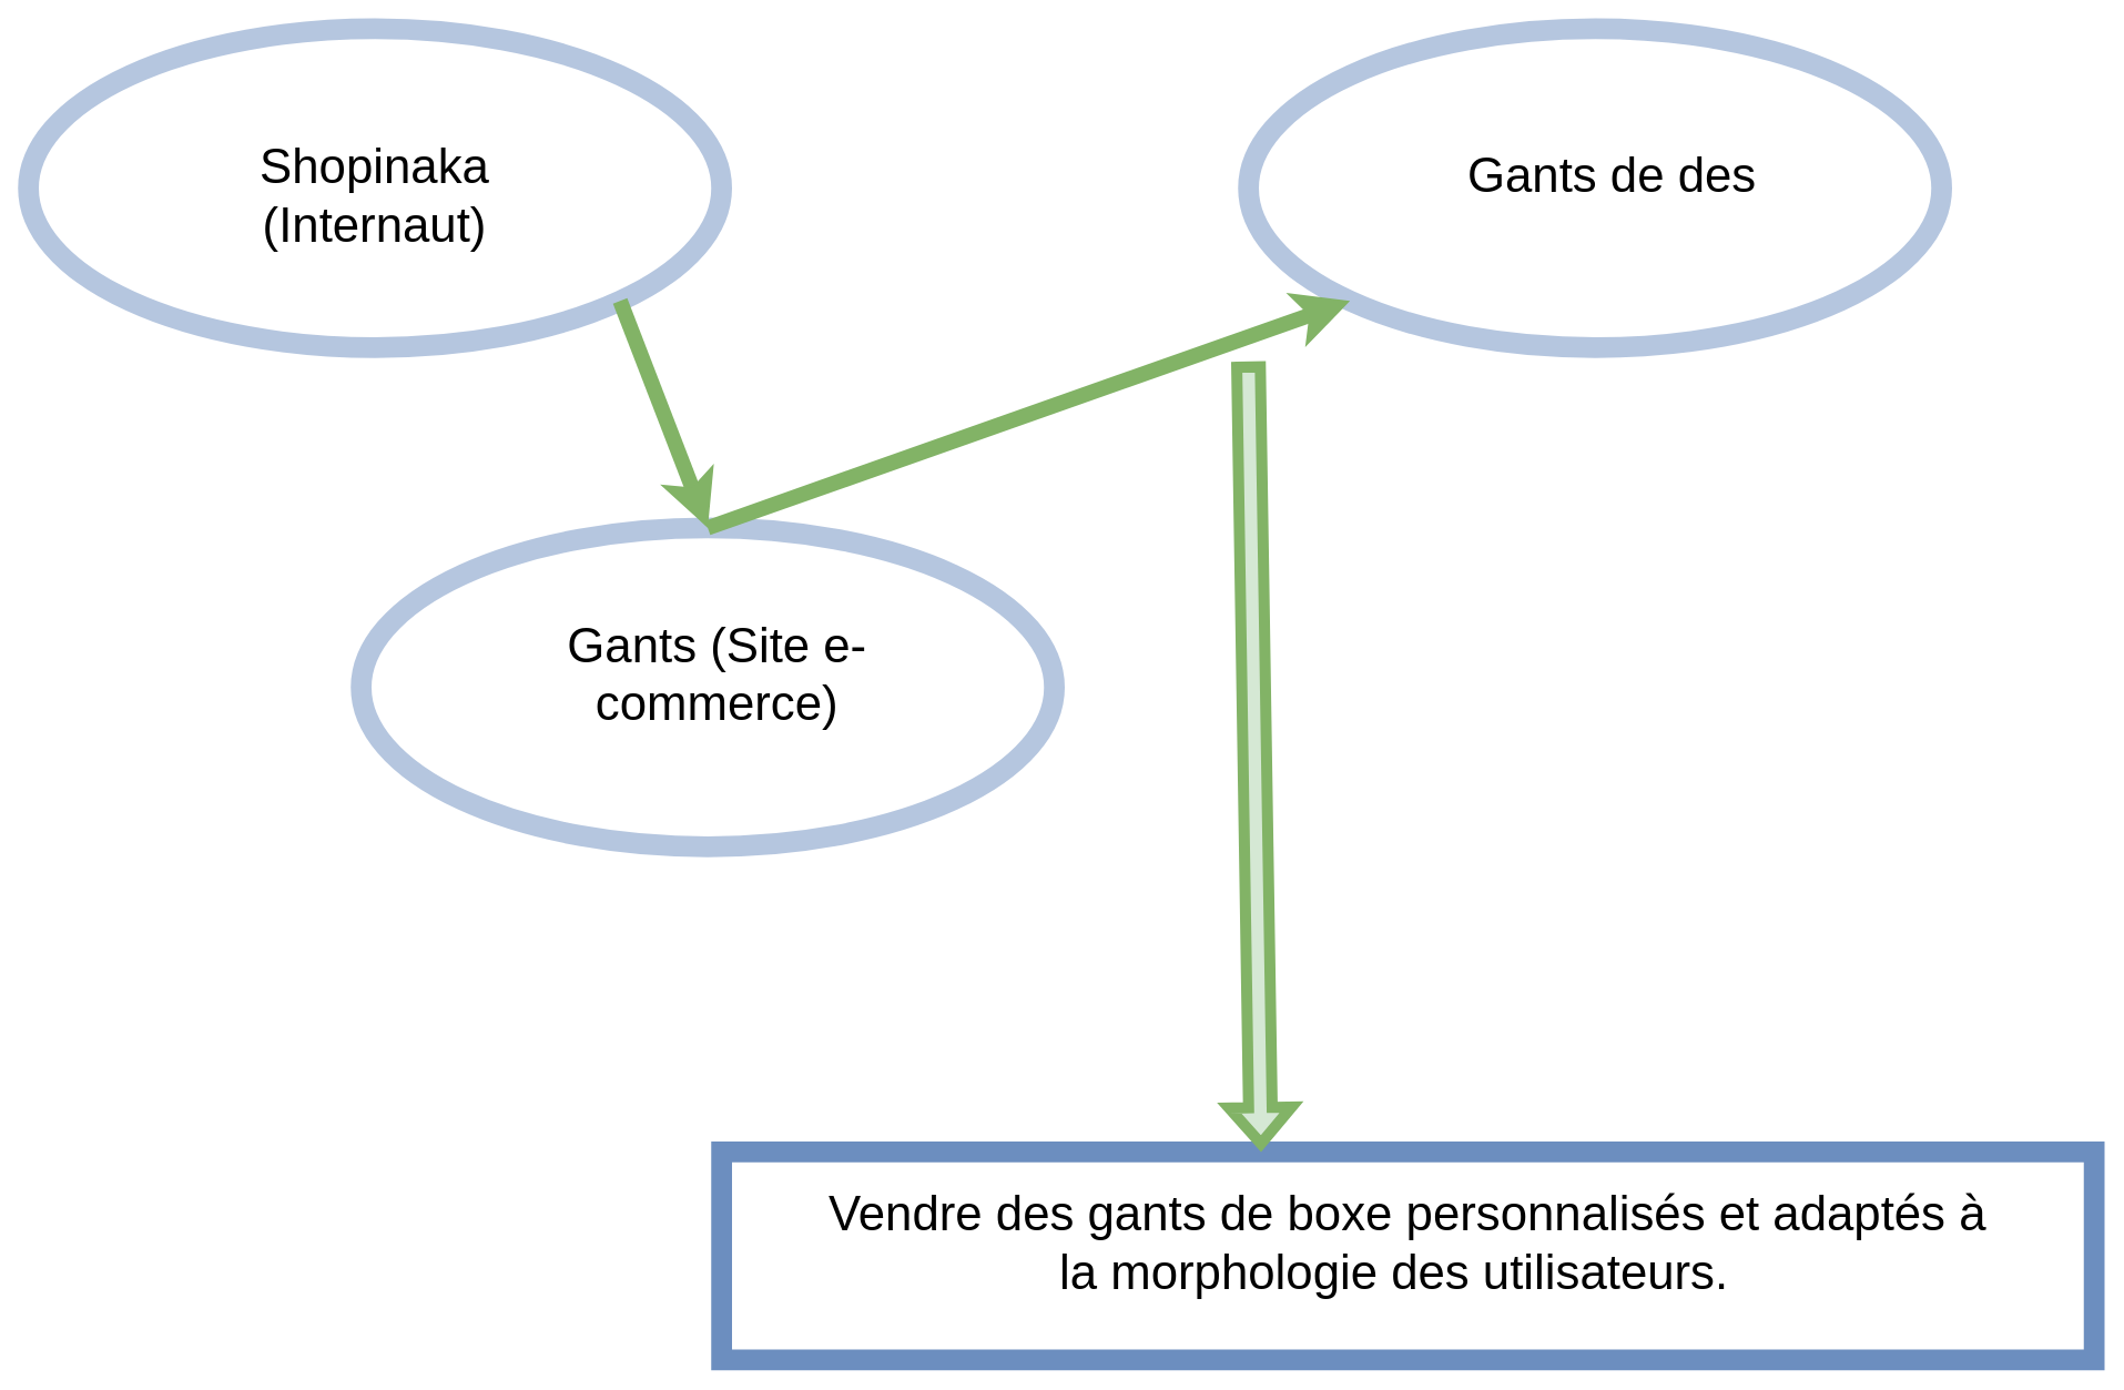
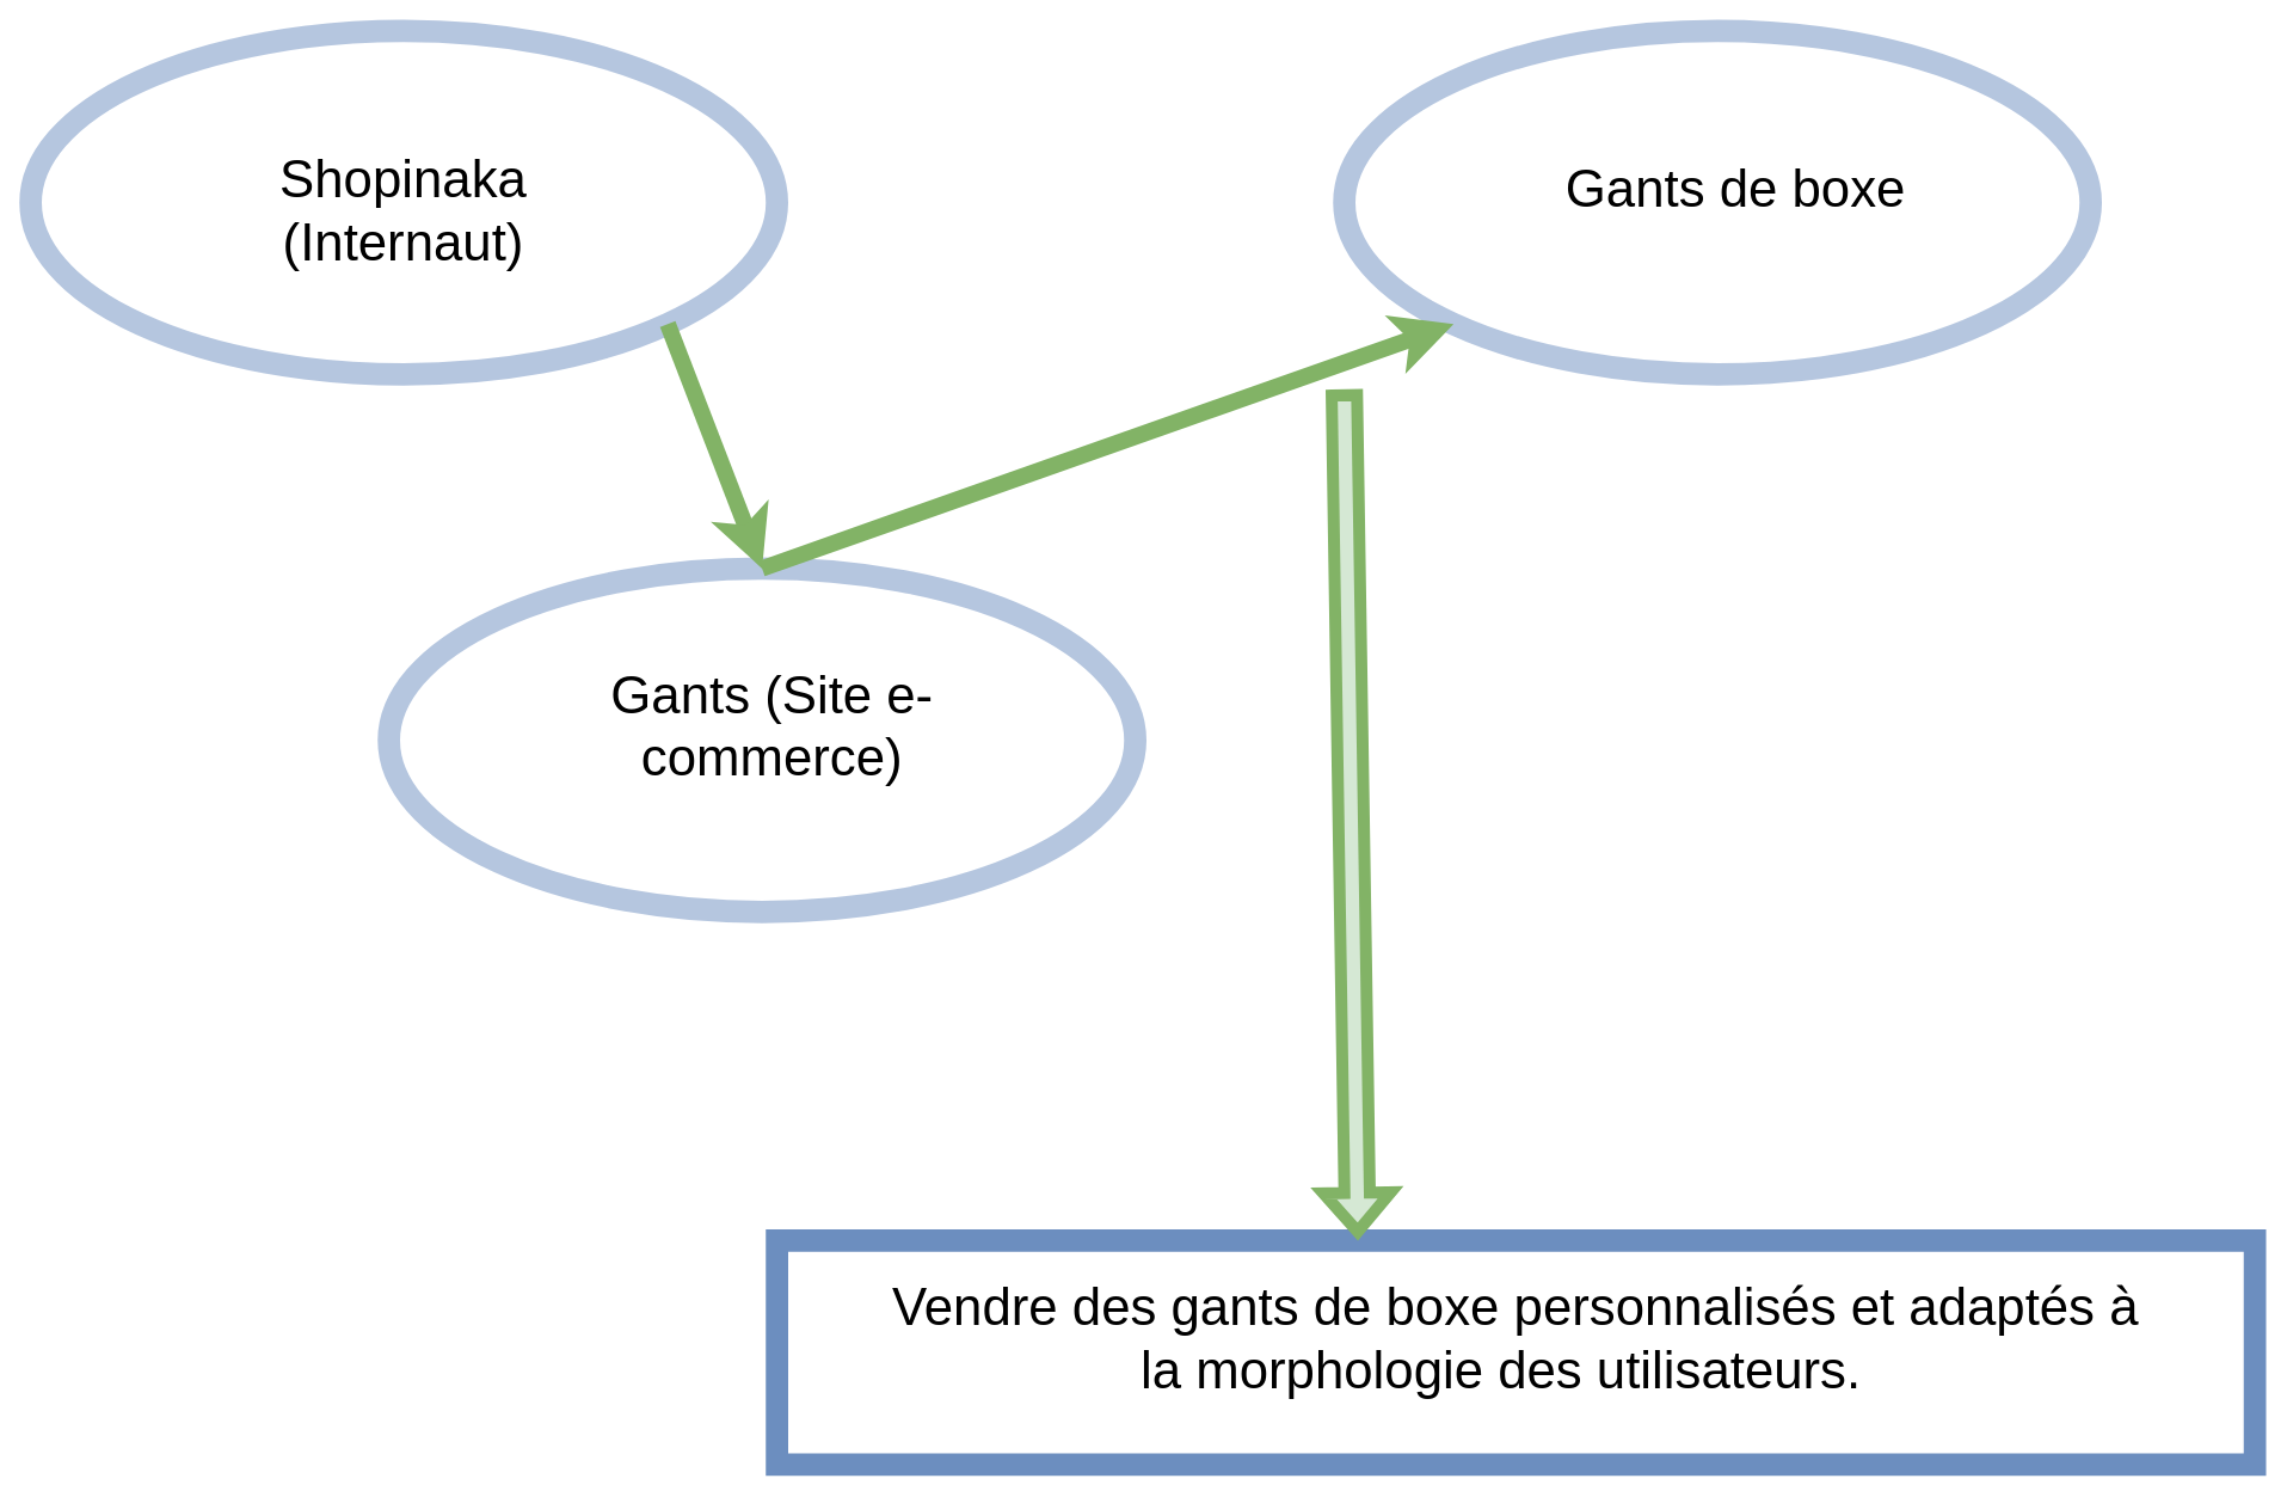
  <mxCell id="0" style=";html=1;" />
  <mxCell id="1" style=";html=1;" parent="0" />
  <mxCell id="2" value="&lt;font style=&quot;font-size: 35px;&quot;&gt;Gants (Site e-commerce)&lt;/font&gt;" style="text;html=1;strokeColor=none;fillColor=none;align=center;verticalAlign=middle;whiteSpace=wrap;rounded=0;shadow=0;fontSize=30;fontColor=#000000;" parent="1" vertex="1"><mxGeometry x="380" y="430" width="274" height="110" as="geometry" /></mxCell>
  <mxCell id="3" value="" style="ellipse;whiteSpace=wrap;html=1;rounded=0;shadow=0;strokeWidth=15;fillColor=none;fontSize=24;align=right;strokeColor=#6c8ebf;opacity=50;" vertex="1" parent="1"><mxGeometry x="260" y="380" width="500" height="230" as="geometry" /></mxCell>
  <mxCell id="4" value="" style="ellipse;whiteSpace=wrap;html=1;rounded=0;shadow=0;strokeWidth=15;fillColor=none;fontSize=24;align=right;strokeColor=#6c8ebf;opacity=50;" vertex="1" parent="1"><mxGeometry x="20" y="20" width="500" height="230" as="geometry" /></mxCell>
  <mxCell id="5" value="&lt;font style=&quot;font-size: 35px;&quot;&gt;Shopinaka (Internaut)&lt;/font&gt;" style="text;html=1;strokeColor=none;fillColor=none;align=center;verticalAlign=middle;whiteSpace=wrap;rounded=0;shadow=0;fontSize=30;fontColor=#000000;" vertex="1" parent="1"><mxGeometry x="175" y="125" width="190" height="30" as="geometry" /></mxCell>
  <mxCell id="6" value="" style="ellipse;whiteSpace=wrap;html=1;rounded=0;shadow=0;strokeWidth=15;fillColor=none;fontSize=24;align=right;strokeColor=#6c8ebf;opacity=50;" vertex="1" parent="1"><mxGeometry x="900" y="20" width="500" height="230" as="geometry" /></mxCell>
- <mxCell id="7" value="&lt;font style=&quot;font-size: 35px;&quot;&gt;Gants de des&lt;/font&gt;" style="text;html=1;strokeColor=none;fillColor=none;align=center;verticalAlign=middle;whiteSpace=wrap;rounded=0;shadow=0;fontSize=20;" vertex="1" parent="1"><mxGeometry x="1040" y="110" width="245" height="30" as="geometry" /></mxCell>
+ <mxCell id="7" value="&lt;font style=&quot;font-size: 35px;&quot;&gt;Gants de boxe&lt;/font&gt;" style="text;html=1;strokeColor=none;fillColor=none;align=center;verticalAlign=middle;whiteSpace=wrap;rounded=0;shadow=0;fontSize=20;" vertex="1" parent="1"><mxGeometry x="1040" y="110" width="245" height="30" as="geometry" /></mxCell>
  <mxCell id="8" value="" style="rounded=0;whiteSpace=wrap;html=1;fillColor=none;strokeWidth=15;strokeColor=#6c8ebf;" vertex="1" parent="1"><mxGeometry x="520" y="830" width="990" height="150" as="geometry" /></mxCell>
  <mxCell id="9" value="&lt;font style=&quot;font-size: 35px;&quot;&gt;Vendre des gants de boxe personnalisés et adaptés à la morphologie des utilisateurs.&amp;nbsp;&amp;nbsp;&lt;/font&gt;" style="text;html=1;strokeColor=none;fillColor=none;align=center;verticalAlign=middle;whiteSpace=wrap;rounded=0;shadow=0;fontSize=20;" vertex="1" parent="1"><mxGeometry x="595" y="848.75" width="840" height="92.5" as="geometry" /></mxCell>
  <mxCell id="10" value="" style="endArrow=classic;html=1;rounded=0;exitX=1;exitY=1;exitDx=0;exitDy=0;entryX=0.5;entryY=0;entryDx=0;entryDy=0;fillColor=#d5e8d4;strokeColor=#82b366;strokeWidth=11;" edge="1" parent="1" source="4" target="3"><mxGeometry width="50" height="50" relative="1" as="geometry"><mxPoint x="850" y="310" as="sourcePoint" /><mxPoint x="900" y="260" as="targetPoint" /></mxGeometry></mxCell>
  <mxCell id="11" value="" style="endArrow=classic;html=1;rounded=0;exitX=0.5;exitY=0;exitDx=0;exitDy=0;entryX=0;entryY=1;entryDx=0;entryDy=0;fillColor=#d5e8d4;strokeColor=#82b366;strokeWidth=11;" edge="1" parent="1" source="3" target="6"><mxGeometry width="50" height="50" relative="1" as="geometry"><mxPoint x="860" y="221" as="sourcePoint" /><mxPoint x="1048" y="400" as="targetPoint" /></mxGeometry></mxCell>
  <mxCell id="12" value="" style="shape=flexArrow;endArrow=classic;html=1;rounded=0;entryX=0.393;entryY=-0.013;entryDx=0;entryDy=0;entryPerimeter=0;fillColor=#d5e8d4;strokeColor=#82b366;strokeWidth=8;" edge="1" parent="1" target="8"><mxGeometry width="50" height="50" relative="1" as="geometry"><mxPoint x="900" y="260" as="sourcePoint" /><mxPoint x="1210" y="390" as="targetPoint" /></mxGeometry></mxCell>
